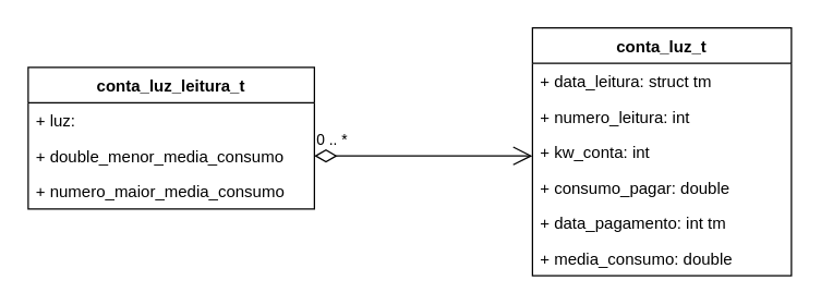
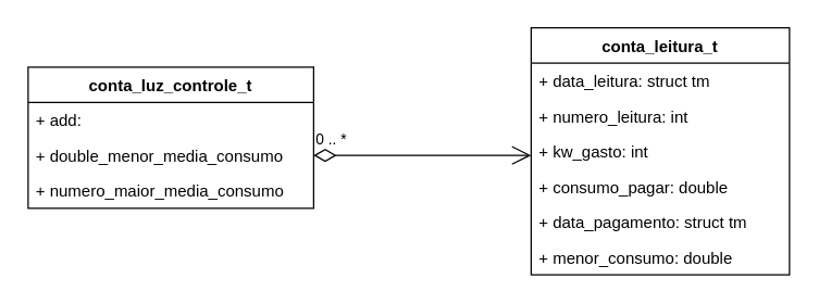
  <mxCell id="0" />
  <mxCell id="1" parent="0" />
- <mxCell id="2" value="conta_luz_t" style="swimlane;fontStyle=1;align=center;verticalAlign=top;childLayout=stackLayout;horizontal=1;startSize=26;horizontalStack=0;resizeParent=1;resizeParentMax=0;resizeLast=0;collapsible=1;marginBottom=0;" vertex="1" parent="1"><mxGeometry x="390" y="20" width="190" height="182" as="geometry" /></mxCell>
+ <mxCell id="2" value="conta_leitura_t" style="swimlane;fontStyle=1;align=center;verticalAlign=top;childLayout=stackLayout;horizontal=1;startSize=26;horizontalStack=0;resizeParent=1;resizeParentMax=0;resizeLast=0;collapsible=1;marginBottom=0;" vertex="1" parent="1"><mxGeometry x="390" y="20" width="190" height="182" as="geometry" /></mxCell>
  <mxCell id="3" value="+ data_leitura: struct tm" style="text;strokeColor=none;fillColor=none;align=left;verticalAlign=top;spacingLeft=4;spacingRight=4;overflow=hidden;rotatable=0;points=[[0,0.5],[1,0.5]];portConstraint=eastwest;" vertex="1" parent="2"><mxGeometry y="26" width="190" height="26" as="geometry" /></mxCell>
  <mxCell id="4" value="+ numero_leitura: int" style="text;strokeColor=none;fillColor=none;align=left;verticalAlign=top;spacingLeft=4;spacingRight=4;overflow=hidden;rotatable=0;points=[[0,0.5],[1,0.5]];portConstraint=eastwest;" vertex="1" parent="2"><mxGeometry y="52" width="190" height="26" as="geometry" /></mxCell>
- <mxCell id="5" value="+ kw_conta: int" style="text;strokeColor=none;fillColor=none;align=left;verticalAlign=top;spacingLeft=4;spacingRight=4;overflow=hidden;rotatable=0;points=[[0,0.5],[1,0.5]];portConstraint=eastwest;" vertex="1" parent="2"><mxGeometry y="78" width="190" height="26" as="geometry" /></mxCell>
+ <mxCell id="5" value="+ kw_gasto: int" style="text;strokeColor=none;fillColor=none;align=left;verticalAlign=top;spacingLeft=4;spacingRight=4;overflow=hidden;rotatable=0;points=[[0,0.5],[1,0.5]];portConstraint=eastwest;" vertex="1" parent="2"><mxGeometry y="78" width="190" height="26" as="geometry" /></mxCell>
  <mxCell id="6" value="+ consumo_pagar: double" style="text;strokeColor=none;fillColor=none;align=left;verticalAlign=top;spacingLeft=4;spacingRight=4;overflow=hidden;rotatable=0;points=[[0,0.5],[1,0.5]];portConstraint=eastwest;" vertex="1" parent="2"><mxGeometry y="104" width="190" height="26" as="geometry" /></mxCell>
- <mxCell id="7" value="+ data_pagamento: int tm" style="text;strokeColor=none;fillColor=none;align=left;verticalAlign=top;spacingLeft=4;spacingRight=4;overflow=hidden;rotatable=0;points=[[0,0.5],[1,0.5]];portConstraint=eastwest;" vertex="1" parent="2"><mxGeometry y="130" width="190" height="26" as="geometry" /></mxCell>
- <mxCell id="8" value="+ media_consumo: double" style="text;strokeColor=none;fillColor=none;align=left;verticalAlign=top;spacingLeft=4;spacingRight=4;overflow=hidden;rotatable=0;points=[[0,0.5],[1,0.5]];portConstraint=eastwest;" vertex="1" parent="2"><mxGeometry y="156" width="190" height="26" as="geometry" /></mxCell>
- <mxCell id="9" value="conta_luz_leitura_t" style="swimlane;fontStyle=1;align=center;verticalAlign=top;childLayout=stackLayout;horizontal=1;startSize=26;horizontalStack=0;resizeParent=1;resizeParentMax=0;resizeLast=0;collapsible=1;marginBottom=0;" vertex="1" parent="1"><mxGeometry x="20" y="49" width="210" height="104" as="geometry" /></mxCell>
- <mxCell id="10" value="+ luz: " style="text;strokeColor=none;fillColor=none;align=left;verticalAlign=top;spacingLeft=4;spacingRight=4;overflow=hidden;rotatable=0;points=[[0,0.5],[1,0.5]];portConstraint=eastwest;" vertex="1" parent="9"><mxGeometry y="26" width="210" height="26" as="geometry" /></mxCell>
+ <mxCell id="7" value="+ data_pagamento: struct tm" style="text;strokeColor=none;fillColor=none;align=left;verticalAlign=top;spacingLeft=4;spacingRight=4;overflow=hidden;rotatable=0;points=[[0,0.5],[1,0.5]];portConstraint=eastwest;" vertex="1" parent="2"><mxGeometry y="130" width="190" height="26" as="geometry" /></mxCell>
+ <mxCell id="8" value="+ menor_consumo: double" style="text;strokeColor=none;fillColor=none;align=left;verticalAlign=top;spacingLeft=4;spacingRight=4;overflow=hidden;rotatable=0;points=[[0,0.5],[1,0.5]];portConstraint=eastwest;" vertex="1" parent="2"><mxGeometry y="156" width="190" height="26" as="geometry" /></mxCell>
+ <mxCell id="9" value="conta_luz_controle_t" style="swimlane;fontStyle=1;align=center;verticalAlign=top;childLayout=stackLayout;horizontal=1;startSize=26;horizontalStack=0;resizeParent=1;resizeParentMax=0;resizeLast=0;collapsible=1;marginBottom=0;" vertex="1" parent="1"><mxGeometry x="20" y="49" width="210" height="104" as="geometry" /></mxCell>
+ <mxCell id="10" value="+ add: " style="text;strokeColor=none;fillColor=none;align=left;verticalAlign=top;spacingLeft=4;spacingRight=4;overflow=hidden;rotatable=0;points=[[0,0.5],[1,0.5]];portConstraint=eastwest;" vertex="1" parent="9"><mxGeometry y="26" width="210" height="26" as="geometry" /></mxCell>
  <mxCell id="11" value="+ double_menor_media_consumo" style="text;strokeColor=none;fillColor=none;align=left;verticalAlign=top;spacingLeft=4;spacingRight=4;overflow=hidden;rotatable=0;points=[[0,0.5],[1,0.5]];portConstraint=eastwest;" vertex="1" parent="9"><mxGeometry y="52" width="210" height="26" as="geometry" /></mxCell>
  <mxCell id="12" value="+ numero_maior_media_consumo" style="text;strokeColor=none;fillColor=none;align=left;verticalAlign=top;spacingLeft=4;spacingRight=4;overflow=hidden;rotatable=0;points=[[0,0.5],[1,0.5]];portConstraint=eastwest;" vertex="1" parent="9"><mxGeometry y="78" width="210" height="26" as="geometry" /></mxCell>
  <mxCell id="13" value="0 .. *" style="endArrow=open;html=1;endSize=12;startArrow=diamondThin;startSize=14;startFill=0;edgeStyle=orthogonalEdgeStyle;align=left;verticalAlign=bottom;rounded=0;exitX=1;exitY=0.5;exitDx=0;exitDy=0;" edge="1" parent="1" source="11"><mxGeometry x="-1" y="3" relative="1" as="geometry"><mxPoint x="260" y="350" as="sourcePoint" /><mxPoint x="390" y="114" as="targetPoint" /></mxGeometry></mxCell>
